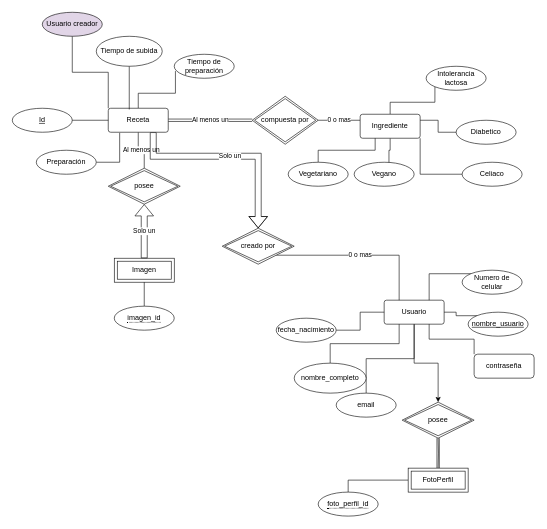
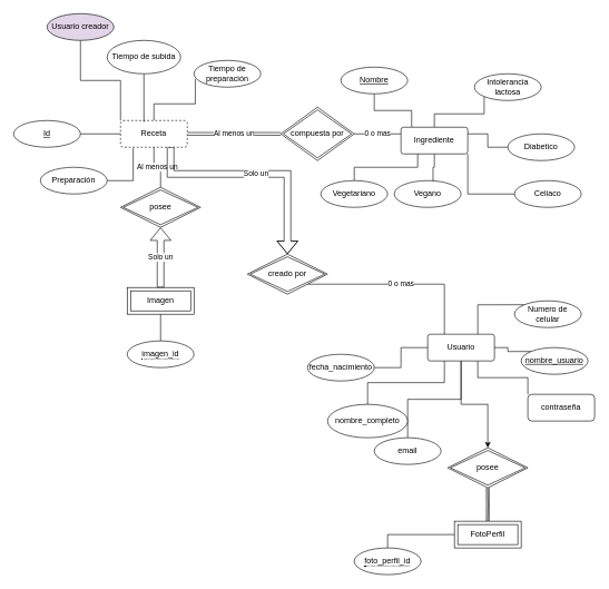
  <mxCell id="0" />
  <mxCell id="1" parent="0" />
  <mxCell id="2" style="edgeStyle=orthogonalEdgeStyle;rounded=0;orthogonalLoop=1;jettySize=auto;html=1;exitX=0.5;exitY=0;exitDx=0;exitDy=0;entryX=0.02;entryY=0.7;entryDx=0;entryDy=0;entryPerimeter=0;endArrow=none;endFill=0;" edge="1" parent="1" source="7" target="23"><mxGeometry relative="1" as="geometry" /></mxCell>
  <mxCell id="3" value="Al menos un" style="edgeStyle=orthogonalEdgeStyle;rounded=0;orthogonalLoop=1;jettySize=auto;html=1;exitX=1;exitY=0.5;exitDx=0;exitDy=0;entryX=0;entryY=0.5;entryDx=0;entryDy=0;endArrow=none;endFill=0;shape=link;" edge="1" parent="1" source="7" target="14"><mxGeometry relative="1" as="geometry" /></mxCell>
  <mxCell id="4" value="Al menos un" style="edgeStyle=orthogonalEdgeStyle;rounded=0;orthogonalLoop=1;jettySize=auto;html=1;exitX=0.5;exitY=1;exitDx=0;exitDy=0;entryX=0.5;entryY=0;entryDx=0;entryDy=0;endArrow=none;endFill=0;" edge="1" parent="1" source="7" target="20"><mxGeometry relative="1" as="geometry" /></mxCell>
  <mxCell id="5" style="edgeStyle=orthogonalEdgeStyle;rounded=0;orthogonalLoop=1;jettySize=auto;html=1;exitX=0;exitY=0;exitDx=0;exitDy=0;endArrow=none;endFill=0;" edge="1" parent="1" source="7" target="34"><mxGeometry relative="1" as="geometry"><mxPoint x="120" y="40" as="targetPoint" /></mxGeometry></mxCell>
  <mxCell id="6" value="Solo un" style="rounded=0;orthogonalLoop=1;jettySize=auto;html=1;exitX=0.75;exitY=1;exitDx=0;exitDy=0;entryX=0.5;entryY=0;entryDx=0;entryDy=0;endArrow=block;endFill=0;edgeStyle=orthogonalEdgeStyle;strokeWidth=1;shape=flexArrow;startArrow=none;startFill=0;" edge="1" parent="1" source="7" target="38"><mxGeometry relative="1" as="geometry"><Array as="points"><mxPoint x="255" y="260" /><mxPoint x="430" y="260" /></Array></mxGeometry></mxCell>
- <mxCell id="7" value="Receta" style="rounded=1;arcSize=10;whiteSpace=wrap;html=1;align=center;" vertex="1" parent="1"><mxGeometry x="180" y="180" width="100" height="40" as="geometry" /></mxCell>
+ <mxCell id="7" value="Receta" style="rounded=1;arcSize=10;whiteSpace=wrap;html=1;align=center;dashed=1;" vertex="1" parent="1"><mxGeometry x="180" y="180" width="100" height="40" as="geometry" /></mxCell>
  <mxCell id="8" value="&lt;u&gt;Id&lt;/u&gt;" style="ellipse;whiteSpace=wrap;html=1;align=center;" vertex="1" parent="1"><mxGeometry x="20" y="180" width="100" height="40" as="geometry" /></mxCell>
  <mxCell id="9" style="edgeStyle=orthogonalEdgeStyle;rounded=0;orthogonalLoop=1;jettySize=auto;html=1;exitX=0.5;exitY=1;exitDx=0;exitDy=0;entryX=0.35;entryY=0.05;entryDx=0;entryDy=0;entryPerimeter=0;endArrow=none;endFill=0;" edge="1" parent="1" source="10" target="7"><mxGeometry relative="1" as="geometry" /></mxCell>
  <mxCell id="10" value="Tiempo de subida" style="ellipse;whiteSpace=wrap;html=1;align=center;" vertex="1" parent="1"><mxGeometry x="160" y="60" width="110" height="50" as="geometry" /></mxCell>
+ <mxCell id="11" style="edgeStyle=orthogonalEdgeStyle;rounded=0;orthogonalLoop=1;jettySize=auto;html=1;exitX=0.5;exitY=1;exitDx=0;exitDy=0;entryX=0.16;entryY=0;entryDx=0;entryDy=0;entryPerimeter=0;endArrow=none;endFill=0;" edge="1" parent="1" source="12" target="18"><mxGeometry relative="1" as="geometry" /></mxCell>
+ <mxCell id="12" value="&lt;u&gt;Nombre&lt;/u&gt;" style="ellipse;whiteSpace=wrap;html=1;align=center;" vertex="1" parent="1"><mxGeometry x="510" y="100" width="100" height="40" as="geometry" /></mxCell>
  <mxCell id="13" value="0 o mas" style="edgeStyle=orthogonalEdgeStyle;rounded=0;orthogonalLoop=1;jettySize=auto;html=1;exitX=1;exitY=0.5;exitDx=0;exitDy=0;entryX=0;entryY=0.25;entryDx=0;entryDy=0;endArrow=none;endFill=0;" edge="1" parent="1" source="14" target="18"><mxGeometry relative="1" as="geometry" /></mxCell>
  <mxCell id="14" value="compuesta por" style="shape=rhombus;double=1;perimeter=rhombusPerimeter;whiteSpace=wrap;html=1;align=center;" vertex="1" parent="1"><mxGeometry x="420" y="160" width="110" height="80" as="geometry" /></mxCell>
  <mxCell id="15" style="edgeStyle=orthogonalEdgeStyle;rounded=0;orthogonalLoop=1;jettySize=auto;html=1;exitX=0.5;exitY=1;exitDx=0;exitDy=0;entryX=0.58;entryY=0.025;entryDx=0;entryDy=0;entryPerimeter=0;endArrow=none;endFill=0;" edge="1" parent="1" source="18" target="26"><mxGeometry relative="1" as="geometry" /></mxCell>
  <mxCell id="16" style="edgeStyle=orthogonalEdgeStyle;rounded=0;orthogonalLoop=1;jettySize=auto;html=1;exitX=0.5;exitY=0;exitDx=0;exitDy=0;entryX=0;entryY=1;entryDx=0;entryDy=0;endArrow=none;endFill=0;" edge="1" parent="1" source="18" target="28"><mxGeometry relative="1" as="geometry" /></mxCell>
  <mxCell id="17" style="edgeStyle=orthogonalEdgeStyle;rounded=0;orthogonalLoop=1;jettySize=auto;html=1;exitX=1;exitY=1;exitDx=0;exitDy=0;entryX=0;entryY=0.5;entryDx=0;entryDy=0;endArrow=none;endFill=0;" edge="1" parent="1" source="18" target="27"><mxGeometry relative="1" as="geometry" /></mxCell>
  <mxCell id="18" value="Ingrediente" style="rounded=1;arcSize=10;whiteSpace=wrap;html=1;align=center;" vertex="1" parent="1"><mxGeometry x="600" y="190" width="100" height="40" as="geometry" /></mxCell>
  <mxCell id="19" value="" style="endArrow=none;html=1;entryX=0;entryY=0.5;entryDx=0;entryDy=0;exitX=1;exitY=0.5;exitDx=0;exitDy=0;" edge="1" parent="1" source="8" target="7"><mxGeometry width="50" height="50" relative="1" as="geometry"><mxPoint x="130" y="225" as="sourcePoint" /><mxPoint x="180" y="175" as="targetPoint" /></mxGeometry></mxCell>
  <mxCell id="20" value="posee" style="shape=rhombus;double=1;perimeter=rhombusPerimeter;whiteSpace=wrap;html=1;align=center;" vertex="1" parent="1"><mxGeometry x="180" y="280" width="120" height="60" as="geometry" /></mxCell>
  <mxCell id="21" style="edgeStyle=orthogonalEdgeStyle;rounded=0;orthogonalLoop=1;jettySize=auto;html=1;exitX=1;exitY=0.5;exitDx=0;exitDy=0;entryX=0.19;entryY=1.025;entryDx=0;entryDy=0;entryPerimeter=0;endArrow=none;endFill=0;" edge="1" parent="1" source="22" target="7"><mxGeometry relative="1" as="geometry" /></mxCell>
  <mxCell id="22" value="Preparación" style="ellipse;whiteSpace=wrap;html=1;align=center;" vertex="1" parent="1"><mxGeometry x="60" y="250" width="100" height="40" as="geometry" /></mxCell>
  <mxCell id="23" value="Tiempo de preparación" style="ellipse;whiteSpace=wrap;html=1;align=center;" vertex="1" parent="1"><mxGeometry x="290" y="90" width="100" height="40" as="geometry" /></mxCell>
  <mxCell id="24" style="edgeStyle=orthogonalEdgeStyle;rounded=0;orthogonalLoop=1;jettySize=auto;html=1;exitX=0.5;exitY=0;exitDx=0;exitDy=0;entryX=0.25;entryY=1;entryDx=0;entryDy=0;endArrow=none;endFill=0;" edge="1" parent="1" source="25" target="18"><mxGeometry relative="1" as="geometry" /></mxCell>
  <mxCell id="25" value="Vegetariano" style="ellipse;whiteSpace=wrap;html=1;align=center;" vertex="1" parent="1"><mxGeometry x="480" y="270" width="100" height="40" as="geometry" /></mxCell>
  <mxCell id="26" value="Vegano" style="ellipse;whiteSpace=wrap;html=1;align=center;" vertex="1" parent="1"><mxGeometry x="590" y="270" width="100" height="40" as="geometry" /></mxCell>
  <mxCell id="27" value="Celiaco" style="ellipse;whiteSpace=wrap;html=1;align=center;" vertex="1" parent="1"><mxGeometry x="770" y="270" width="100" height="40" as="geometry" /></mxCell>
  <mxCell id="28" value="Intolerancia lactosa" style="ellipse;whiteSpace=wrap;html=1;align=center;" vertex="1" parent="1"><mxGeometry x="710" y="110" width="100" height="40" as="geometry" /></mxCell>
  <mxCell id="29" style="edgeStyle=orthogonalEdgeStyle;rounded=0;orthogonalLoop=1;jettySize=auto;html=1;exitX=0;exitY=0.5;exitDx=0;exitDy=0;entryX=1;entryY=0.25;entryDx=0;entryDy=0;endArrow=none;endFill=0;" edge="1" parent="1" source="30" target="18"><mxGeometry relative="1" as="geometry" /></mxCell>
  <mxCell id="30" value="Diabetico" style="ellipse;whiteSpace=wrap;html=1;align=center;" vertex="1" parent="1"><mxGeometry x="760" y="200" width="100" height="40" as="geometry" /></mxCell>
  <mxCell id="31" value="Imagen" style="shape=ext;margin=3;double=1;whiteSpace=wrap;html=1;align=center;" vertex="1" parent="1"><mxGeometry x="190" y="430" width="100" height="40" as="geometry" /></mxCell>
  <mxCell id="32" value="Solo un" style="shape=flexArrow;endArrow=classic;html=1;entryX=0.5;entryY=1;entryDx=0;entryDy=0;exitX=0.5;exitY=0;exitDx=0;exitDy=0;" edge="1" parent="1" source="31" target="20"><mxGeometry width="50" height="50" relative="1" as="geometry"><mxPoint x="230" y="420" as="sourcePoint" /><mxPoint x="280" y="370" as="targetPoint" /></mxGeometry></mxCell>
  <mxCell id="33" style="edgeStyle=orthogonalEdgeStyle;rounded=0;orthogonalLoop=1;jettySize=auto;html=1;exitX=0.5;exitY=0;exitDx=0;exitDy=0;entryX=0.5;entryY=1;entryDx=0;entryDy=0;endArrow=none;endFill=0;" edge="1" parent="1" source="57" target="31"><mxGeometry relative="1" as="geometry"><mxPoint x="240" y="510" as="sourcePoint" /></mxGeometry></mxCell>
  <mxCell id="34" value="Usuario creador" style="ellipse;whiteSpace=wrap;html=1;align=center;fillColor=#e1d5e7;" vertex="1" parent="1"><mxGeometry x="70" y="20" width="100" height="40" as="geometry" /></mxCell>
  <mxCell id="35" style="edgeStyle=orthogonalEdgeStyle;rounded=0;orthogonalLoop=1;jettySize=auto;html=1;exitX=0.5;exitY=1;exitDx=0;exitDy=0;startArrow=none;startFill=0;endArrow=classic;endFill=1;strokeWidth=1;" edge="1" parent="1" source="36" target="51"><mxGeometry relative="1" as="geometry"><mxPoint x="690" y="680" as="targetPoint" /></mxGeometry></mxCell>
  <mxCell id="36" value="Usuario" style="rounded=1;arcSize=10;whiteSpace=wrap;html=1;align=center;" vertex="1" parent="1"><mxGeometry x="640" y="500" width="100" height="40" as="geometry" /></mxCell>
  <mxCell id="37" value="0 o mas" style="edgeStyle=orthogonalEdgeStyle;rounded=0;orthogonalLoop=1;jettySize=auto;html=1;exitX=1;exitY=1;exitDx=0;exitDy=0;entryX=0.25;entryY=0;entryDx=0;entryDy=0;endArrow=none;endFill=0;" edge="1" parent="1" source="38" target="36"><mxGeometry relative="1" as="geometry" /></mxCell>
  <mxCell id="38" value="creado por" style="shape=rhombus;double=1;perimeter=rhombusPerimeter;whiteSpace=wrap;html=1;align=center;" vertex="1" parent="1"><mxGeometry x="370" y="380" width="120" height="60" as="geometry" /></mxCell>
  <mxCell id="39" style="edgeStyle=orthogonalEdgeStyle;rounded=0;orthogonalLoop=1;jettySize=auto;html=1;exitX=0;exitY=0;exitDx=0;exitDy=0;startArrow=none;startFill=0;endArrow=none;endFill=0;strokeWidth=1;" edge="1" parent="1" source="40" target="36"><mxGeometry relative="1" as="geometry" /></mxCell>
  <mxCell id="40" value="&lt;u&gt;nombre_usuario&lt;/u&gt;" style="ellipse;whiteSpace=wrap;html=1;align=center;" vertex="1" parent="1"><mxGeometry x="780" y="520" width="100" height="40" as="geometry" /></mxCell>
  <mxCell id="41" style="edgeStyle=orthogonalEdgeStyle;rounded=0;orthogonalLoop=1;jettySize=auto;html=1;exitX=0;exitY=0;exitDx=0;exitDy=0;entryX=0.75;entryY=1;entryDx=0;entryDy=0;startArrow=none;startFill=0;endArrow=none;endFill=0;strokeWidth=1;" edge="1" parent="1" source="42" target="36"><mxGeometry relative="1" as="geometry" /></mxCell>
  <mxCell id="42" value="contraseña" style="whiteSpace=wrap;html=1;align=center;rounded=1;" vertex="1" parent="1"><mxGeometry x="790" y="590" width="100" height="40" as="geometry" /></mxCell>
  <mxCell id="43" style="edgeStyle=orthogonalEdgeStyle;rounded=0;orthogonalLoop=1;jettySize=auto;html=1;exitX=0.5;exitY=0;exitDx=0;exitDy=0;entryX=0.5;entryY=1;entryDx=0;entryDy=0;startArrow=none;startFill=0;endArrow=none;endFill=0;strokeWidth=1;" edge="1" parent="1" source="44" target="36"><mxGeometry relative="1" as="geometry" /></mxCell>
  <mxCell id="44" value="email" style="ellipse;whiteSpace=wrap;html=1;align=center;" vertex="1" parent="1"><mxGeometry x="560" y="655" width="100" height="40" as="geometry" /></mxCell>
  <mxCell id="45" style="edgeStyle=orthogonalEdgeStyle;rounded=0;orthogonalLoop=1;jettySize=auto;html=1;exitX=0.5;exitY=0;exitDx=0;exitDy=0;entryX=0.25;entryY=1;entryDx=0;entryDy=0;startArrow=none;startFill=0;endArrow=none;endFill=0;strokeWidth=1;" edge="1" parent="1" source="46" target="36"><mxGeometry relative="1" as="geometry" /></mxCell>
  <mxCell id="46" value="nombre_completo" style="ellipse;whiteSpace=wrap;html=1;align=center;" vertex="1" parent="1"><mxGeometry x="490" y="605" width="120" height="50" as="geometry" /></mxCell>
  <mxCell id="47" style="edgeStyle=orthogonalEdgeStyle;rounded=0;orthogonalLoop=1;jettySize=auto;html=1;exitX=1;exitY=0.5;exitDx=0;exitDy=0;entryX=0;entryY=0.5;entryDx=0;entryDy=0;startArrow=none;startFill=0;endArrow=none;endFill=0;strokeWidth=1;" edge="1" parent="1" source="48" target="36"><mxGeometry relative="1" as="geometry" /></mxCell>
  <mxCell id="48" value="fecha_nacimiento" style="ellipse;whiteSpace=wrap;html=1;align=center;" vertex="1" parent="1"><mxGeometry x="460" y="530" width="100" height="40" as="geometry" /></mxCell>
  <mxCell id="49" style="edgeStyle=orthogonalEdgeStyle;rounded=0;orthogonalLoop=1;jettySize=auto;html=1;exitX=0;exitY=0;exitDx=0;exitDy=0;entryX=0.75;entryY=0;entryDx=0;entryDy=0;startArrow=none;startFill=0;endArrow=none;endFill=0;strokeWidth=1;" edge="1" parent="1" source="50" target="36"><mxGeometry relative="1" as="geometry" /></mxCell>
  <mxCell id="50" value="Numero de celular" style="ellipse;whiteSpace=wrap;html=1;align=center;" vertex="1" parent="1"><mxGeometry x="770" y="450" width="100" height="40" as="geometry" /></mxCell>
  <mxCell id="51" value="posee" style="shape=rhombus;double=1;perimeter=rhombusPerimeter;whiteSpace=wrap;html=1;align=center;" vertex="1" parent="1"><mxGeometry x="670" y="670" width="120" height="60" as="geometry" /></mxCell>
  <mxCell id="52" style="edgeStyle=orthogonalEdgeStyle;rounded=0;orthogonalLoop=1;jettySize=auto;html=1;exitX=0.5;exitY=0;exitDx=0;exitDy=0;entryX=0.5;entryY=1;entryDx=0;entryDy=0;startArrow=none;startFill=0;endArrow=none;endFill=0;strokeWidth=1;" edge="1" parent="1" target="51"><mxGeometry relative="1" as="geometry"><mxPoint x="730" y="780" as="sourcePoint" /></mxGeometry></mxCell>
  <mxCell id="53" style="edgeStyle=orthogonalEdgeStyle;rounded=0;orthogonalLoop=1;jettySize=auto;html=1;exitX=0.5;exitY=0;exitDx=0;exitDy=0;startArrow=none;startFill=0;endArrow=none;endFill=0;strokeWidth=1;entryX=0;entryY=0.5;entryDx=0;entryDy=0;" edge="1" parent="1" source="56" target="55"><mxGeometry relative="1" as="geometry"><mxPoint x="580" y="820" as="sourcePoint" /><mxPoint x="680" y="800" as="targetPoint" /><Array as="points"><mxPoint x="580" y="800" /></Array></mxGeometry></mxCell>
  <mxCell id="54" value="" style="edgeStyle=orthogonalEdgeStyle;rounded=0;orthogonalLoop=1;jettySize=auto;html=1;startArrow=none;startFill=0;endArrow=none;endFill=0;strokeWidth=1;exitX=0.5;exitY=0;exitDx=0;exitDy=0;shape=link;" edge="1" parent="1" source="55" target="51"><mxGeometry relative="1" as="geometry" /></mxCell>
  <mxCell id="55" value="FotoPerfil" style="shape=ext;margin=3;double=1;whiteSpace=wrap;html=1;align=center;" vertex="1" parent="1"><mxGeometry x="680" y="780" width="100" height="40" as="geometry" /></mxCell>
  <mxCell id="56" value="&lt;span style=&quot;border-bottom: 1px dotted&quot;&gt;foto_perfil_id&lt;/span&gt;" style="ellipse;whiteSpace=wrap;html=1;align=center;" vertex="1" parent="1"><mxGeometry x="530" y="820" width="100" height="40" as="geometry" /></mxCell>
  <mxCell id="57" value="&lt;span style=&quot;border-bottom: 1px dotted&quot;&gt;imagen_id&lt;/span&gt;" style="ellipse;whiteSpace=wrap;html=1;align=center;" vertex="1" parent="1"><mxGeometry x="190" y="510" width="100" height="40" as="geometry" /></mxCell>
